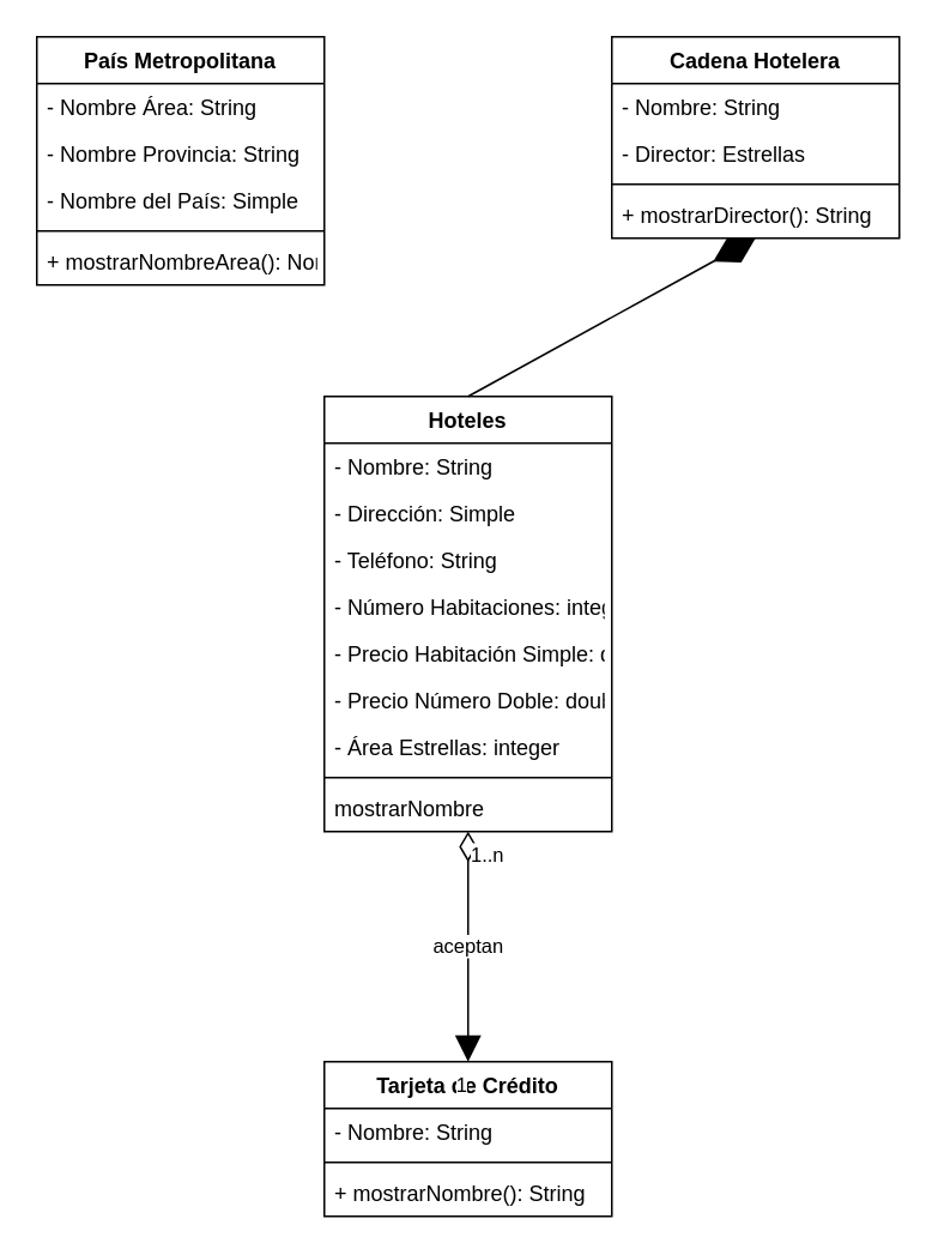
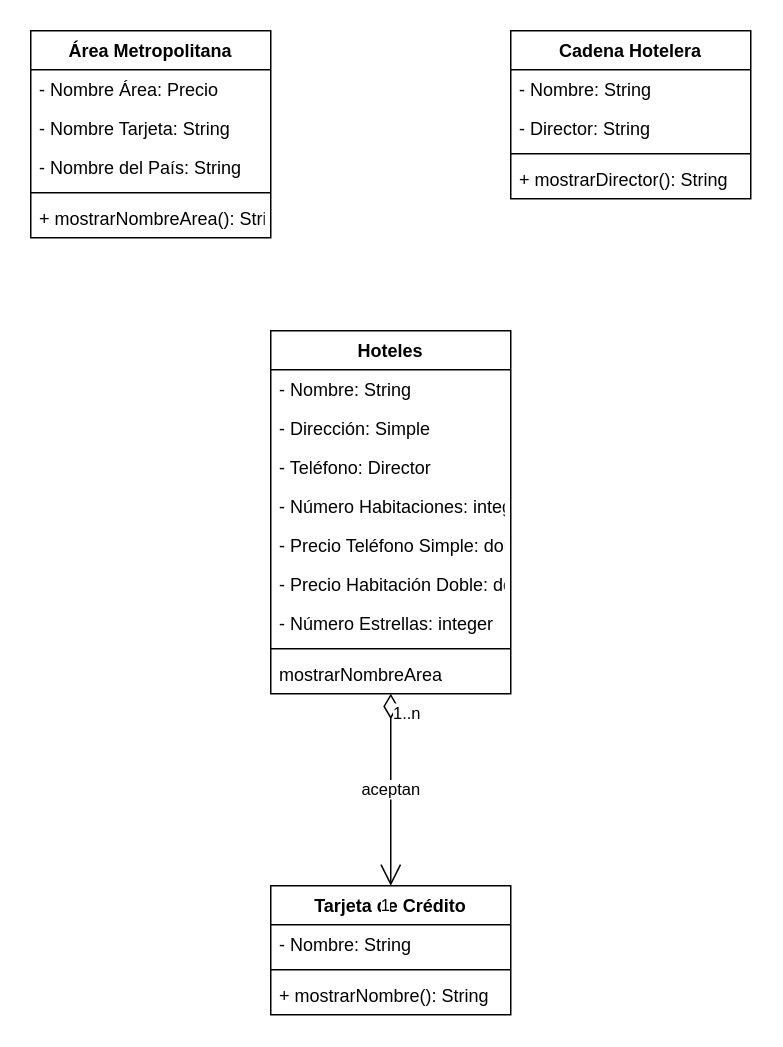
  <mxCell id="0" />
  <mxCell id="1" parent="0" />
- <mxCell id="2" value="País Metropolitana" style="swimlane;fontStyle=1;align=center;verticalAlign=top;childLayout=stackLayout;horizontal=1;startSize=26;horizontalStack=0;resizeParent=1;resizeParentMax=0;resizeLast=0;collapsible=1;marginBottom=0;" vertex="1" parent="1"><mxGeometry x="20" y="20" width="160" height="138" as="geometry" /></mxCell>
- <mxCell id="3" value="- Nombre Área: String" style="text;strokeColor=none;fillColor=none;align=left;verticalAlign=top;spacingLeft=4;spacingRight=4;overflow=hidden;rotatable=0;points=[[0,0.5],[1,0.5]];portConstraint=eastwest;" vertex="1" parent="2"><mxGeometry y="26" width="160" height="26" as="geometry" /></mxCell>
- <mxCell id="4" value="- Nombre Provincia: String" style="text;strokeColor=none;fillColor=none;align=left;verticalAlign=top;spacingLeft=4;spacingRight=4;overflow=hidden;rotatable=0;points=[[0,0.5],[1,0.5]];portConstraint=eastwest;" vertex="1" parent="2"><mxGeometry y="52" width="160" height="26" as="geometry" /></mxCell>
- <mxCell id="5" value="- Nombre del País: Simple" style="text;strokeColor=none;fillColor=none;align=left;verticalAlign=top;spacingLeft=4;spacingRight=4;overflow=hidden;rotatable=0;points=[[0,0.5],[1,0.5]];portConstraint=eastwest;" vertex="1" parent="2"><mxGeometry y="78" width="160" height="26" as="geometry" /></mxCell>
+ <mxCell id="2" value="Área Metropolitana" style="swimlane;fontStyle=1;align=center;verticalAlign=top;childLayout=stackLayout;horizontal=1;startSize=26;horizontalStack=0;resizeParent=1;resizeParentMax=0;resizeLast=0;collapsible=1;marginBottom=0;" vertex="1" parent="1"><mxGeometry x="20" y="20" width="160" height="138" as="geometry" /></mxCell>
+ <mxCell id="3" value="- Nombre Área: Precio" style="text;strokeColor=none;fillColor=none;align=left;verticalAlign=top;spacingLeft=4;spacingRight=4;overflow=hidden;rotatable=0;points=[[0,0.5],[1,0.5]];portConstraint=eastwest;" vertex="1" parent="2"><mxGeometry y="26" width="160" height="26" as="geometry" /></mxCell>
+ <mxCell id="4" value="- Nombre Tarjeta: String" style="text;strokeColor=none;fillColor=none;align=left;verticalAlign=top;spacingLeft=4;spacingRight=4;overflow=hidden;rotatable=0;points=[[0,0.5],[1,0.5]];portConstraint=eastwest;" vertex="1" parent="2"><mxGeometry y="52" width="160" height="26" as="geometry" /></mxCell>
+ <mxCell id="5" value="- Nombre del País: String" style="text;strokeColor=none;fillColor=none;align=left;verticalAlign=top;spacingLeft=4;spacingRight=4;overflow=hidden;rotatable=0;points=[[0,0.5],[1,0.5]];portConstraint=eastwest;" vertex="1" parent="2"><mxGeometry y="78" width="160" height="26" as="geometry" /></mxCell>
  <mxCell id="6" value="" style="line;strokeWidth=1;fillColor=none;align=left;verticalAlign=middle;spacingTop=-1;spacingLeft=3;spacingRight=3;rotatable=0;labelPosition=right;points=[];portConstraint=eastwest;strokeColor=inherit;" vertex="1" parent="2"><mxGeometry y="104" width="160" height="8" as="geometry" /></mxCell>
- <mxCell id="7" value="+ mostrarNombreArea(): Nombre" style="text;strokeColor=none;fillColor=none;align=left;verticalAlign=top;spacingLeft=4;spacingRight=4;overflow=hidden;rotatable=0;points=[[0,0.5],[1,0.5]];portConstraint=eastwest;" vertex="1" parent="2"><mxGeometry y="112" width="160" height="26" as="geometry" /></mxCell>
+ <mxCell id="7" value="+ mostrarNombreArea(): String" style="text;strokeColor=none;fillColor=none;align=left;verticalAlign=top;spacingLeft=4;spacingRight=4;overflow=hidden;rotatable=0;points=[[0,0.5],[1,0.5]];portConstraint=eastwest;" vertex="1" parent="2"><mxGeometry y="112" width="160" height="26" as="geometry" /></mxCell>
  <mxCell id="8" value="Tarjeta de Crédito" style="swimlane;fontStyle=1;align=center;verticalAlign=top;childLayout=stackLayout;horizontal=1;startSize=26;horizontalStack=0;resizeParent=1;resizeParentMax=0;resizeLast=0;collapsible=1;marginBottom=0;" vertex="1" parent="1"><mxGeometry x="180" y="590" width="160" height="86" as="geometry" /></mxCell>
  <mxCell id="9" value="- Nombre: String" style="text;strokeColor=none;fillColor=none;align=left;verticalAlign=top;spacingLeft=4;spacingRight=4;overflow=hidden;rotatable=0;points=[[0,0.5],[1,0.5]];portConstraint=eastwest;" vertex="1" parent="8"><mxGeometry y="26" width="160" height="26" as="geometry" /></mxCell>
  <mxCell id="10" value="" style="line;strokeWidth=1;fillColor=none;align=left;verticalAlign=middle;spacingTop=-1;spacingLeft=3;spacingRight=3;rotatable=0;labelPosition=right;points=[];portConstraint=eastwest;strokeColor=inherit;" vertex="1" parent="8"><mxGeometry y="52" width="160" height="8" as="geometry" /></mxCell>
  <mxCell id="11" value="+ mostrarNombre(): String" style="text;strokeColor=none;fillColor=none;align=left;verticalAlign=top;spacingLeft=4;spacingRight=4;overflow=hidden;rotatable=0;points=[[0,0.5],[1,0.5]];portConstraint=eastwest;" vertex="1" parent="8"><mxGeometry y="60" width="160" height="26" as="geometry" /></mxCell>
  <mxCell id="12" value="Hoteles" style="swimlane;fontStyle=1;align=center;verticalAlign=top;childLayout=stackLayout;horizontal=1;startSize=26;horizontalStack=0;resizeParent=1;resizeParentMax=0;resizeLast=0;collapsible=1;marginBottom=0;" vertex="1" parent="1"><mxGeometry x="180" y="220" width="160" height="242" as="geometry" /></mxCell>
  <mxCell id="13" value="- Nombre: String" style="text;strokeColor=none;fillColor=none;align=left;verticalAlign=top;spacingLeft=4;spacingRight=4;overflow=hidden;rotatable=0;points=[[0,0.5],[1,0.5]];portConstraint=eastwest;" vertex="1" parent="12"><mxGeometry y="26" width="160" height="26" as="geometry" /></mxCell>
  <mxCell id="14" value="- Dirección: Simple" style="text;strokeColor=none;fillColor=none;align=left;verticalAlign=top;spacingLeft=4;spacingRight=4;overflow=hidden;rotatable=0;points=[[0,0.5],[1,0.5]];portConstraint=eastwest;" vertex="1" parent="12"><mxGeometry y="52" width="160" height="26" as="geometry" /></mxCell>
- <mxCell id="15" value="- Teléfono: String" style="text;strokeColor=none;fillColor=none;align=left;verticalAlign=top;spacingLeft=4;spacingRight=4;overflow=hidden;rotatable=0;points=[[0,0.5],[1,0.5]];portConstraint=eastwest;" vertex="1" parent="12"><mxGeometry y="78" width="160" height="26" as="geometry" /></mxCell>
+ <mxCell id="15" value="- Teléfono: Director" style="text;strokeColor=none;fillColor=none;align=left;verticalAlign=top;spacingLeft=4;spacingRight=4;overflow=hidden;rotatable=0;points=[[0,0.5],[1,0.5]];portConstraint=eastwest;" vertex="1" parent="12"><mxGeometry y="78" width="160" height="26" as="geometry" /></mxCell>
  <mxCell id="16" value="- Número Habitaciones: integer" style="text;strokeColor=none;fillColor=none;align=left;verticalAlign=top;spacingLeft=4;spacingRight=4;overflow=hidden;rotatable=0;points=[[0,0.5],[1,0.5]];portConstraint=eastwest;" vertex="1" parent="12"><mxGeometry y="104" width="160" height="26" as="geometry" /></mxCell>
- <mxCell id="17" value="- Precio Habitación Simple: double" style="text;strokeColor=none;fillColor=none;align=left;verticalAlign=top;spacingLeft=4;spacingRight=4;overflow=hidden;rotatable=0;points=[[0,0.5],[1,0.5]];portConstraint=eastwest;" vertex="1" parent="12"><mxGeometry y="130" width="160" height="26" as="geometry" /></mxCell>
- <mxCell id="18" value="- Precio Número Doble: double" style="text;strokeColor=none;fillColor=none;align=left;verticalAlign=top;spacingLeft=4;spacingRight=4;overflow=hidden;rotatable=0;points=[[0,0.5],[1,0.5]];portConstraint=eastwest;" vertex="1" parent="12"><mxGeometry y="156" width="160" height="26" as="geometry" /></mxCell>
- <mxCell id="19" value="- Área Estrellas: integer" style="text;strokeColor=none;fillColor=none;align=left;verticalAlign=top;spacingLeft=4;spacingRight=4;overflow=hidden;rotatable=0;points=[[0,0.5],[1,0.5]];portConstraint=eastwest;" vertex="1" parent="12"><mxGeometry y="182" width="160" height="26" as="geometry" /></mxCell>
+ <mxCell id="17" value="- Precio Teléfono Simple: double" style="text;strokeColor=none;fillColor=none;align=left;verticalAlign=top;spacingLeft=4;spacingRight=4;overflow=hidden;rotatable=0;points=[[0,0.5],[1,0.5]];portConstraint=eastwest;" vertex="1" parent="12"><mxGeometry y="130" width="160" height="26" as="geometry" /></mxCell>
+ <mxCell id="18" value="- Precio Habitación Doble: double" style="text;strokeColor=none;fillColor=none;align=left;verticalAlign=top;spacingLeft=4;spacingRight=4;overflow=hidden;rotatable=0;points=[[0,0.5],[1,0.5]];portConstraint=eastwest;" vertex="1" parent="12"><mxGeometry y="156" width="160" height="26" as="geometry" /></mxCell>
+ <mxCell id="19" value="- Número Estrellas: integer" style="text;strokeColor=none;fillColor=none;align=left;verticalAlign=top;spacingLeft=4;spacingRight=4;overflow=hidden;rotatable=0;points=[[0,0.5],[1,0.5]];portConstraint=eastwest;" vertex="1" parent="12"><mxGeometry y="182" width="160" height="26" as="geometry" /></mxCell>
  <mxCell id="20" value="" style="line;strokeWidth=1;fillColor=none;align=left;verticalAlign=middle;spacingTop=-1;spacingLeft=3;spacingRight=3;rotatable=0;labelPosition=right;points=[];portConstraint=eastwest;strokeColor=inherit;" vertex="1" parent="12"><mxGeometry y="208" width="160" height="8" as="geometry" /></mxCell>
- <mxCell id="21" value="mostrarNombre" style="text;strokeColor=none;fillColor=none;align=left;verticalAlign=top;spacingLeft=4;spacingRight=4;overflow=hidden;rotatable=0;points=[[0,0.5],[1,0.5]];portConstraint=eastwest;" vertex="1" parent="12"><mxGeometry y="216" width="160" height="26" as="geometry" /></mxCell>
+ <mxCell id="21" value="mostrarNombreArea" style="text;strokeColor=none;fillColor=none;align=left;verticalAlign=top;spacingLeft=4;spacingRight=4;overflow=hidden;rotatable=0;points=[[0,0.5],[1,0.5]];portConstraint=eastwest;" vertex="1" parent="12"><mxGeometry y="216" width="160" height="26" as="geometry" /></mxCell>
  <mxCell id="22" value="Cadena Hotelera" style="swimlane;fontStyle=1;align=center;verticalAlign=top;childLayout=stackLayout;horizontal=1;startSize=26;horizontalStack=0;resizeParent=1;resizeParentMax=0;resizeLast=0;collapsible=1;marginBottom=0;" vertex="1" parent="1"><mxGeometry x="340" y="20" width="160" height="112" as="geometry" /></mxCell>
  <mxCell id="23" value="- Nombre: String" style="text;strokeColor=none;fillColor=none;align=left;verticalAlign=top;spacingLeft=4;spacingRight=4;overflow=hidden;rotatable=0;points=[[0,0.5],[1,0.5]];portConstraint=eastwest;" vertex="1" parent="22"><mxGeometry y="26" width="160" height="26" as="geometry" /></mxCell>
- <mxCell id="24" value="- Director: Estrellas" style="text;strokeColor=none;fillColor=none;align=left;verticalAlign=top;spacingLeft=4;spacingRight=4;overflow=hidden;rotatable=0;points=[[0,0.5],[1,0.5]];portConstraint=eastwest;" vertex="1" parent="22"><mxGeometry y="52" width="160" height="26" as="geometry" /></mxCell>
+ <mxCell id="24" value="- Director: String" style="text;strokeColor=none;fillColor=none;align=left;verticalAlign=top;spacingLeft=4;spacingRight=4;overflow=hidden;rotatable=0;points=[[0,0.5],[1,0.5]];portConstraint=eastwest;" vertex="1" parent="22"><mxGeometry y="52" width="160" height="26" as="geometry" /></mxCell>
  <mxCell id="25" value="" style="line;strokeWidth=1;fillColor=none;align=left;verticalAlign=middle;spacingTop=-1;spacingLeft=3;spacingRight=3;rotatable=0;labelPosition=right;points=[];portConstraint=eastwest;strokeColor=inherit;" vertex="1" parent="22"><mxGeometry y="78" width="160" height="8" as="geometry" /></mxCell>
  <mxCell id="26" value="+ mostrarDirector(): String" style="text;strokeColor=none;fillColor=none;align=left;verticalAlign=top;spacingLeft=4;spacingRight=4;overflow=hidden;rotatable=0;points=[[0,0.5],[1,0.5]];portConstraint=eastwest;" vertex="1" parent="22"><mxGeometry y="86" width="160" height="26" as="geometry" /></mxCell>
- <mxCell id="27" value="" style="endArrow=diamondThin;endFill=1;endSize=24;html=1;rounded=0;exitX=0.5;exitY=0;exitDx=0;exitDy=0;entryX=0.5;entryY=1;entryDx=0;entryDy=0;" edge="1" parent="1" source="12" target="22"><mxGeometry width="160" relative="1" as="geometry"><mxPoint x="350" y="186" as="sourcePoint" /><mxPoint x="320" y="150" as="targetPoint" /></mxGeometry></mxCell>
- <mxCell id="28" value="aceptan" style="endArrow=block;html=1;endSize=12;startArrow=diamondThin;startSize=14;startFill=0;edgeStyle=orthogonalEdgeStyle;rounded=0;entryX=0.5;entryY=0;entryDx=0;entryDy=0;exitX=0.5;exitY=1;exitDx=0;exitDy=0;" edge="1" parent="1" source="12" target="8"><mxGeometry relative="1" as="geometry"><mxPoint x="440" y="490" as="sourcePoint" /><mxPoint x="110" y="440" as="targetPoint" /><mxPoint as="offset" /></mxGeometry></mxCell>
+ <mxCell id="28" value="aceptan" style="endArrow=open;html=1;endSize=12;startArrow=diamondThin;startSize=14;startFill=0;edgeStyle=orthogonalEdgeStyle;rounded=0;entryX=0.5;entryY=0;entryDx=0;entryDy=0;exitX=0.5;exitY=1;exitDx=0;exitDy=0;" edge="1" parent="1" source="12" target="8"><mxGeometry relative="1" as="geometry"><mxPoint x="440" y="490" as="sourcePoint" /><mxPoint x="110" y="440" as="targetPoint" /><mxPoint as="offset" /></mxGeometry></mxCell>
  <mxCell id="29" value="1..n" style="edgeLabel;resizable=0;html=1;align=left;verticalAlign=top;" connectable="0" vertex="1" parent="28"><mxGeometry x="-1" relative="1" as="geometry" /></mxCell>
  <mxCell id="30" value="1" style="edgeLabel;resizable=0;html=1;align=right;verticalAlign=top;" connectable="0" vertex="1" parent="28"><mxGeometry x="1" relative="1" as="geometry" /></mxCell>
